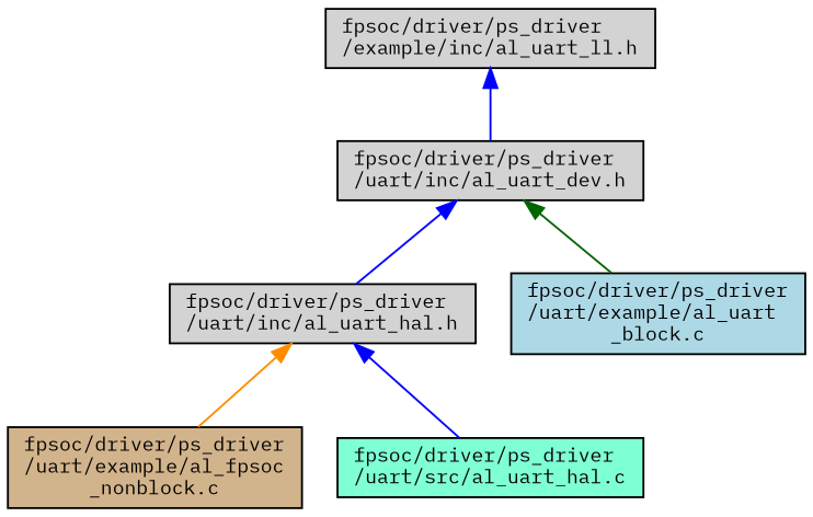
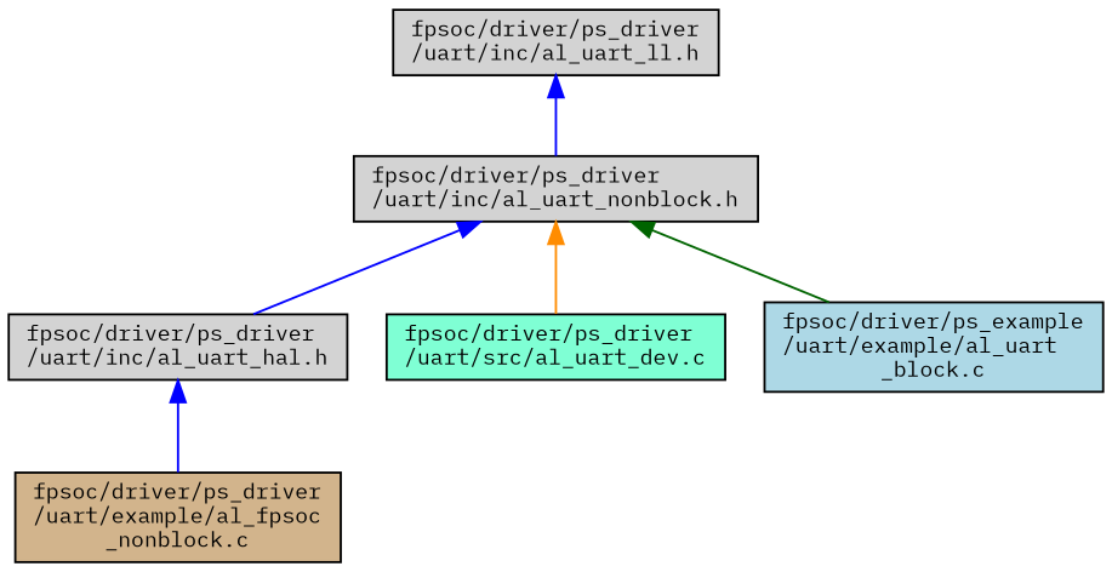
  digraph {
    fontname="IBM Plex Mono"
    node [color=black fillcolor=lightgrey fontname="IBM Plex Mono" fontsize=10 shape=record style=filled]
    edge [color=blue dir=back fontname="IBM Plex Mono" fontsize=10 labelfontname=Helvetica labelfontsize=10 style=solid]
-   n1 [fontcolor=black height=0.2 label="fpsoc/driver/ps_driver\l/example/inc/al_uart_ll.h" width=0.4]
-   n2 [height=0.2 label="fpsoc/driver/ps_driver\l/uart/inc/al_uart_dev.h" width=0.4]
+   n1 [fontcolor=black height=0.2 label="fpsoc/driver/ps_driver\l/uart/inc/al_uart_ll.h" width=0.4]
+   n2 [height=0.2 label="fpsoc/driver/ps_driver\l/uart/inc/al_uart_nonblock.h" width=0.4]
    n3 [height=0.2 label="fpsoc/driver/ps_driver\l/uart/inc/al_uart_hal.h" width=0.4]
-   n5 [fillcolor=lightblue height=0.2 label="fpsoc/driver/ps_driver\l/uart/example/al_uart\l_block.c" width=0.4]
+   n4 [fillcolor=aquamarine height=0.2 label="fpsoc/driver/ps_driver\l/uart/src/al_uart_dev.c" width=0.4]
+   n5 [fillcolor=lightblue height=0.2 label="fpsoc/driver/ps_example\l/uart/example/al_uart\l_block.c" width=0.4]
    n6 [fillcolor=tan height=0.2 label="fpsoc/driver/ps_driver\l/uart/example/al_fpsoc\l_nonblock.c" width=0.4]
-   n7 [fillcolor=aquamarine height=0.2 label="fpsoc/driver/ps_driver\l/uart/src/al_uart_hal.c" width=0.4]
    n1 -> n2
    n2 -> n3
+   n2 -> n4 [color=darkorange]
    n2 -> n5 [color=darkgreen]
-   n3 -> n6 [color=darkorange]
-   n3 -> n7
+   n3 -> n6
  }
